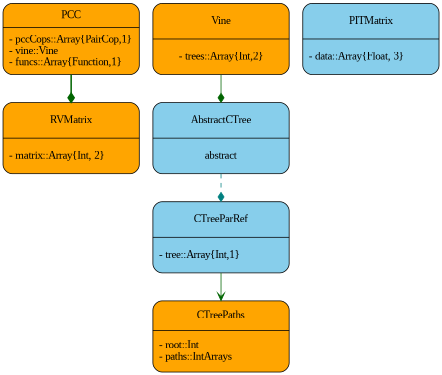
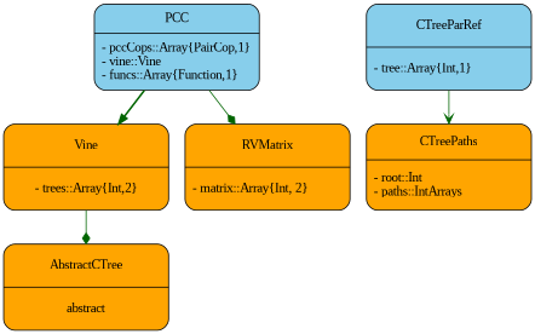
  digraph {
    fontname="Liberation Serif"
    node [fillcolor=orange fixedsize=true fontname="Liberation Serif" shape=Mrecord style=filled]
    edge [arrowhead=diamond color=darkgreen fontname="Liberation Serif" style=bold]
-   n1 [height=1.3 label="{PCC | - pccCops::Array\{PairCop,1\}\l- vine::Vine\l- funcs::Array\{Function,1\}\l}" width=2.5]
+   n1 [fillcolor=skyblue height=1.3 label="{PCC | - pccCops::Array\{PairCop,1\}\l- vine::Vine\l- funcs::Array\{Function,1\}\l}" width=2.5]
    n2 [height=1.3 label="{Vine | - trees::Array\{Int,2\}}" width=2.5]
    n3 [height=1.3 label="{RVMatrix | - matrix::Array\{Int, 2\}\l}" width=2.5]
-   n4 [fillcolor=skyblue height=1.3 label="{AbstractCTree | abstract }" width=2.5]
+   n4 [height=1.3 label="{AbstractCTree | abstract }" width=2.5]
    n5 [fillcolor=skyblue height=1.3 label="{CTreeParRef | - tree::Array\{Int,1\}\l}" width=2.5]
-   n6 [fillcolor=skyblue height=1.3 label="{PITMatrix | - data::Array\{Float, 3\}\l}" width=2.5]
    n7 [height=1.3 label="{CTreePaths | - root::Int\l- paths::IntArrays\l}" width=2.5]
-   n1 -> n3
+   n1 -> n2 [arrowhead=normal]
+   n1 -> n3 [style=solid]
    n2 -> n4 [style=solid]
-   n4 -> n5 [color=teal style=dashed]
    n5 -> n7 [arrowhead=vee style=solid]
  }
